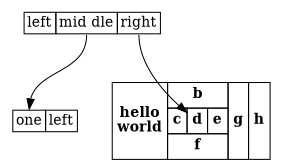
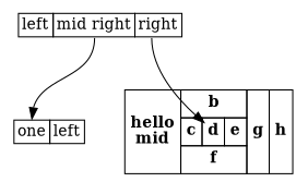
  digraph {
    node [shape=plaintext]
-   n1 [label=< <TABLE BORDER="0" CELLBORDER="1" CELLSPACING="0">   <TR><TD>left</TD><TD PORT="f1">mid dle</TD><TD PORT="f2">right</TD></TR> </TABLE>>]
+   n1 [label=< <TABLE BORDER="0" CELLBORDER="1" CELLSPACING="0">   <TR><TD>left</TD><TD PORT="f1">mid right</TD><TD PORT="f2">right</TD></TR> </TABLE>>]
    n2 [label=< <TABLE BORDER="0" CELLBORDER="1" CELLSPACING="0">   <TR><TD PORT="f0">one</TD><TD>left</TD></TR> </TABLE>>]
-   n3 [label=<<B><TABLE BORDER="0" CELLBORDER="1" CELLSPACING="0" CELLPADDING="4">   <TR>     <TD ROWSPAN="3">hello<BR/>world</TD>     <TD COLSPAN="3">b</TD>     <TD ROWSPAN="3">g</TD>     <TD ROWSPAN="3">h</TD>   </TR>   <TR>     <TD>c</TD><TD PORT="here">d</TD><TD>e</TD>   </TR>   <TR>     <TD COLSPAN="3">f</TD>   </TR> </TABLE></B>>]
+   n3 [label=<<B><TABLE BORDER="0" CELLBORDER="1" CELLSPACING="0" CELLPADDING="4">   <TR>     <TD ROWSPAN="3">hello<BR/>mid</TD>     <TD COLSPAN="3">b</TD>     <TD ROWSPAN="3">g</TD>     <TD ROWSPAN="3">h</TD>   </TR>   <TR>     <TD>c</TD><TD PORT="here">d</TD><TD>e</TD>   </TR>   <TR>     <TD COLSPAN="3">f</TD>   </TR> </TABLE></B>>]
    n1 -> n2 [headport=f0 tailport=f1]
    n1 -> n3 [headport=here tailport=f2]
  }
